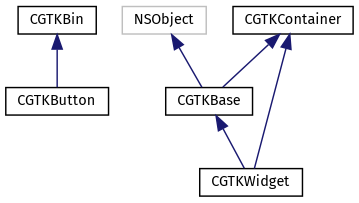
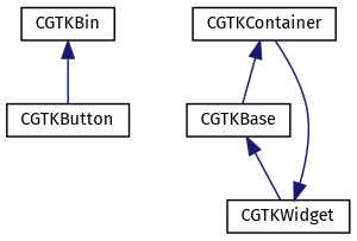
  digraph {
    fontname="Fira Sans"
    node [color=black fillcolor=white fontname="Fira Sans" fontsize=10 shape=record style=filled]
    edge [color=midnightblue dir=back fontname="Fira Sans" fontsize=10 labelfontname=Helvetica labelfontsize=10 style=solid]
    n1 [height=0.2 label=CGTKButton width=0.4]
    n2 [height=0.2 label=CGTKBin width=0.4]
    n3 [height=0.2 label=CGTKContainer width=0.4]
    n4 [height=0.2 label=CGTKBase width=0.4]
    n5 [height=0.2 label=CGTKWidget width=0.4]
-   n6 [color=grey75 height=0.2 label=NSObject width=0.4]
    n2 -> n1
    n3 -> n4
    n4 -> n5
-   n3 -> n5
-   n6 -> n4
+   n5 -> n3
  }
